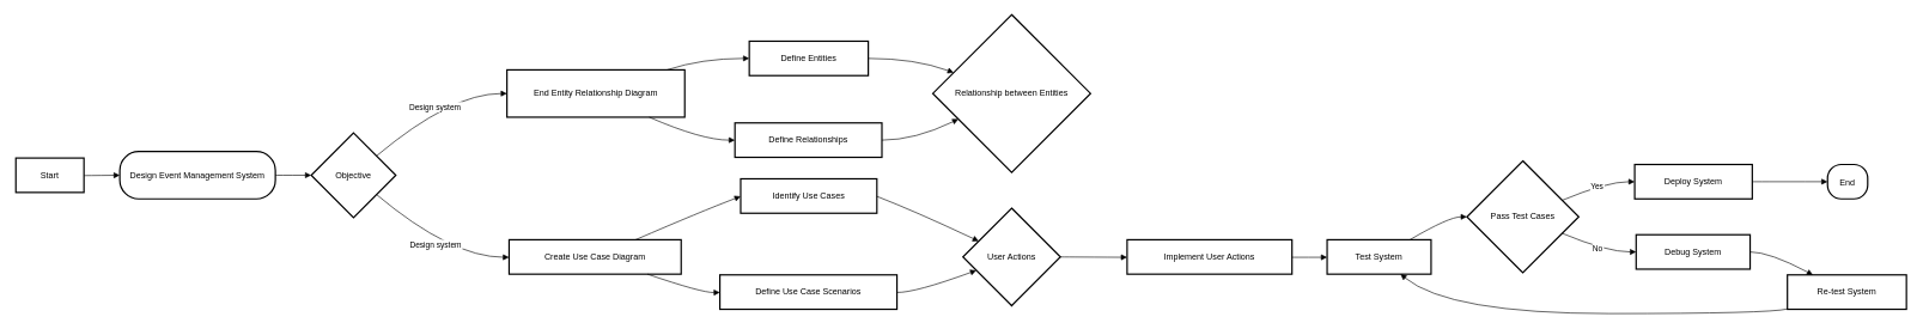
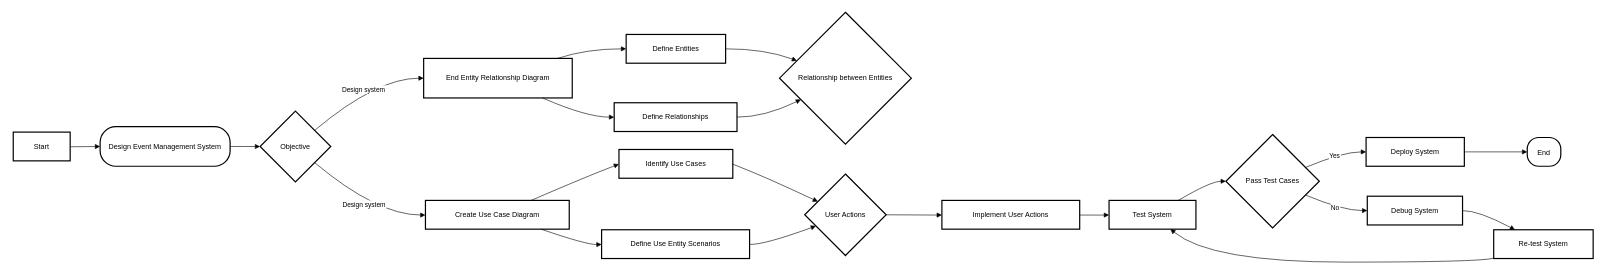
  <mxCell id="0" />
  <mxCell id="1" parent="0" />
  <mxCell id="2" value="Start" style="whiteSpace=wrap;strokeWidth=2;" vertex="1" parent="1"><mxGeometry x="20" y="220" width="95" height="48" as="geometry" /></mxCell>
  <mxCell id="3" value="Design Event Management System" style="rounded=1;arcSize=40;strokeWidth=2" vertex="1" parent="1"><mxGeometry x="165" y="211" width="217" height="66" as="geometry" /></mxCell>
  <mxCell id="4" value="Objective" style="rhombus;strokeWidth=2;whiteSpace=wrap;" vertex="1" parent="1"><mxGeometry x="432" y="185" width="118" height="118" as="geometry" /></mxCell>
  <mxCell id="5" value="End Entity Relationship Diagram" style="whiteSpace=wrap;strokeWidth=2;" vertex="1" parent="1"><mxGeometry x="705" y="97" width="248" height="66" as="geometry" /></mxCell>
  <mxCell id="6" value="Create Use Case Diagram" style="whiteSpace=wrap;strokeWidth=2;" vertex="1" parent="1"><mxGeometry x="708" y="334" width="240" height="48" as="geometry" /></mxCell>
  <mxCell id="7" value="Define Entities" style="whiteSpace=wrap;strokeWidth=2;" vertex="1" parent="1"><mxGeometry x="1043" y="57" width="166" height="48" as="geometry" /></mxCell>
  <mxCell id="8" value="Define Relationships" style="whiteSpace=wrap;strokeWidth=2;" vertex="1" parent="1"><mxGeometry x="1023" y="171" width="205" height="48" as="geometry" /></mxCell>
  <mxCell id="9" value="Identify Use Cases" style="whiteSpace=wrap;strokeWidth=2;" vertex="1" parent="1"><mxGeometry x="1031" y="249" width="190" height="48" as="geometry" /></mxCell>
- <mxCell id="10" value="Define Use Case Scenarios" style="whiteSpace=wrap;strokeWidth=2;" vertex="1" parent="1"><mxGeometry x="1002" y="383" width="247" height="48" as="geometry" /></mxCell>
+ <mxCell id="10" value="Define Use Entity Scenarios" style="whiteSpace=wrap;strokeWidth=2;" vertex="1" parent="1"><mxGeometry x="1002" y="383" width="247" height="48" as="geometry" /></mxCell>
  <mxCell id="11" value="Relationship between Entities" style="rhombus;strokeWidth=2;whiteSpace=wrap;" vertex="1" parent="1"><mxGeometry x="1299" y="20" width="220" height="220" as="geometry" /></mxCell>
  <mxCell id="12" value="User Actions" style="rhombus;strokeWidth=2;whiteSpace=wrap;" vertex="1" parent="1"><mxGeometry x="1341" y="290" width="136" height="136" as="geometry" /></mxCell>
  <mxCell id="13" value="Implement User Actions" style="whiteSpace=wrap;strokeWidth=2;" vertex="1" parent="1"><mxGeometry x="1570" y="334" width="230" height="48" as="geometry" /></mxCell>
  <mxCell id="14" value="Test System" style="whiteSpace=wrap;strokeWidth=2;" vertex="1" parent="1"><mxGeometry x="1849" y="334" width="145" height="48" as="geometry" /></mxCell>
  <mxCell id="15" value="Pass Test Cases" style="rhombus;strokeWidth=2;whiteSpace=wrap;" vertex="1" parent="1"><mxGeometry x="2044" y="224" width="156" height="156" as="geometry" /></mxCell>
  <mxCell id="16" value="Deploy System" style="whiteSpace=wrap;strokeWidth=2;" vertex="1" parent="1"><mxGeometry x="2278" y="229" width="164" height="48" as="geometry" /></mxCell>
  <mxCell id="17" value="Debug System" style="whiteSpace=wrap;strokeWidth=2;" vertex="1" parent="1"><mxGeometry x="2280" y="327" width="159" height="48" as="geometry" /></mxCell>
  <mxCell id="18" value="Re-test System" style="whiteSpace=wrap;strokeWidth=2;" vertex="1" parent="1"><mxGeometry x="2491" y="383" width="166" height="48" as="geometry" /></mxCell>
  <mxCell id="19" value="End" style="rounded=1;arcSize=40;strokeWidth=2" vertex="1" parent="1"><mxGeometry x="2547" y="229" width="56" height="48" as="geometry" /></mxCell>
  <mxCell id="20" value="" style="curved=1;startArrow=none;endArrow=block;exitX=1;exitY=0.51;entryX=0;entryY=0.5;" edge="1" parent="1" source="2" target="3"><mxGeometry relative="1" as="geometry"><Array as="points" /></mxGeometry></mxCell>
  <mxCell id="21" value="" style="curved=1;startArrow=none;endArrow=block;exitX=1;exitY=0.5;entryX=0;entryY=0.5;" edge="1" parent="1" source="3" target="4"><mxGeometry relative="1" as="geometry"><Array as="points" /></mxGeometry></mxCell>
  <mxCell id="22" value="Design system" style="curved=1;startArrow=none;endArrow=block;exitX=1;exitY=0.08;entryX=0;entryY=0.5;" edge="1" parent="1" source="4" target="5"><mxGeometry relative="1" as="geometry"><Array as="points"><mxPoint x="627" y="130" /></Array></mxGeometry></mxCell>
  <mxCell id="23" value="Design system" style="curved=1;startArrow=none;endArrow=block;exitX=1;exitY=0.92;entryX=0;entryY=0.51;" edge="1" parent="1" source="4" target="6"><mxGeometry relative="1" as="geometry"><Array as="points"><mxPoint x="627" y="358" /></Array></mxGeometry></mxCell>
  <mxCell id="24" value="" style="curved=1;startArrow=none;endArrow=block;exitX=0.9;exitY=0;entryX=0;entryY=0.5;" edge="1" parent="1" source="5" target="7"><mxGeometry relative="1" as="geometry"><Array as="points"><mxPoint x="977" y="81" /></Array></mxGeometry></mxCell>
  <mxCell id="25" value="" style="curved=1;startArrow=none;endArrow=block;exitX=0.8;exitY=1;entryX=0;entryY=0.5;" edge="1" parent="1" source="5" target="8"><mxGeometry relative="1" as="geometry"><Array as="points"><mxPoint x="977" y="195" /></Array></mxGeometry></mxCell>
  <mxCell id="26" value="" style="curved=1;startArrow=none;endArrow=block;exitX=0.73;exitY=0.01;entryX=0;entryY=0.51;" edge="1" parent="1" source="6" target="9"><mxGeometry relative="1" as="geometry"><Array as="points"><mxPoint x="977" y="294" /></Array></mxGeometry></mxCell>
  <mxCell id="27" value="" style="curved=1;startArrow=none;endArrow=block;exitX=0.81;exitY=1.01;entryX=0;entryY=0.51;" edge="1" parent="1" source="6" target="10"><mxGeometry relative="1" as="geometry"><Array as="points"><mxPoint x="977" y="408" /></Array></mxGeometry></mxCell>
  <mxCell id="28" value="" style="curved=1;startArrow=none;endArrow=block;exitX=1;exitY=0.5;entryX=0;entryY=0.32;" edge="1" parent="1" source="7" target="11"><mxGeometry relative="1" as="geometry"><Array as="points"><mxPoint x="1274" y="81" /></Array></mxGeometry></mxCell>
  <mxCell id="29" value="" style="curved=1;startArrow=none;endArrow=block;exitX=1;exitY=0.5;entryX=0;entryY=0.74;" edge="1" parent="1" source="8" target="11"><mxGeometry relative="1" as="geometry"><Array as="points"><mxPoint x="1274" y="195" /></Array></mxGeometry></mxCell>
  <mxCell id="30" value="" style="curved=1;startArrow=none;endArrow=block;exitX=1;exitY=0.51;entryX=0;entryY=0.26;" edge="1" parent="1" source="9" target="12"><mxGeometry relative="1" as="geometry"><Array as="points"><mxPoint x="1274" y="294" /></Array></mxGeometry></mxCell>
  <mxCell id="31" value="" style="curved=1;startArrow=none;endArrow=block;exitX=1;exitY=0.51;entryX=0;entryY=0.69;" edge="1" parent="1" source="10" target="12"><mxGeometry relative="1" as="geometry"><Array as="points"><mxPoint x="1274" y="408" /></Array></mxGeometry></mxCell>
  <mxCell id="32" value="" style="curved=1;startArrow=none;endArrow=block;exitX=1;exitY=0.5;entryX=0;entryY=0.51;" edge="1" parent="1" source="12" target="13"><mxGeometry relative="1" as="geometry"><Array as="points" /></mxGeometry></mxCell>
  <mxCell id="33" value="" style="curved=1;startArrow=none;endArrow=block;exitX=1;exitY=0.51;entryX=0;entryY=0.51;" edge="1" parent="1" source="13" target="14"><mxGeometry relative="1" as="geometry"><Array as="points" /></mxGeometry></mxCell>
  <mxCell id="34" value="" style="curved=1;startArrow=none;endArrow=block;exitX=0.79;exitY=0.01;entryX=0;entryY=0.5;" edge="1" parent="1" source="14" target="15"><mxGeometry relative="1" as="geometry"><Array as="points"><mxPoint x="2019" y="302" /></Array></mxGeometry></mxCell>
  <mxCell id="35" value="Yes" style="curved=1;startArrow=none;endArrow=block;exitX=1;exitY=0.29;entryX=0;entryY=0.5;" edge="1" parent="1" source="15" target="16"><mxGeometry relative="1" as="geometry"><Array as="points"><mxPoint x="2239" y="253" /></Array></mxGeometry></mxCell>
  <mxCell id="36" value="No" style="curved=1;startArrow=none;endArrow=block;exitX=1;exitY=0.71;entryX=0;entryY=0.5;" edge="1" parent="1" source="15" target="17"><mxGeometry relative="1" as="geometry"><Array as="points"><mxPoint x="2239" y="351" /></Array></mxGeometry></mxCell>
  <mxCell id="37" value="" style="curved=1;startArrow=none;endArrow=block;exitX=1;exitY=0.5;entryX=0.22;entryY=0.01;" edge="1" parent="1" source="17" target="18"><mxGeometry relative="1" as="geometry"><Array as="points"><mxPoint x="2466" y="351" /></Array></mxGeometry></mxCell>
  <mxCell id="38" value="" style="curved=1;startArrow=none;endArrow=block;exitX=0;exitY=0.99;entryX=0.71;entryY=1.01;" edge="1" parent="1" source="18" target="14"><mxGeometry relative="1" as="geometry"><Array as="points"><mxPoint x="2466" y="437" /><mxPoint x="2019" y="437" /></Array></mxGeometry></mxCell>
  <mxCell id="39" value="" style="curved=1;startArrow=none;endArrow=block;exitX=1;exitY=0.5;entryX=-0.01;entryY=0.5;" edge="1" parent="1" source="16" target="19"><mxGeometry relative="1" as="geometry"><Array as="points" /></mxGeometry></mxCell>
